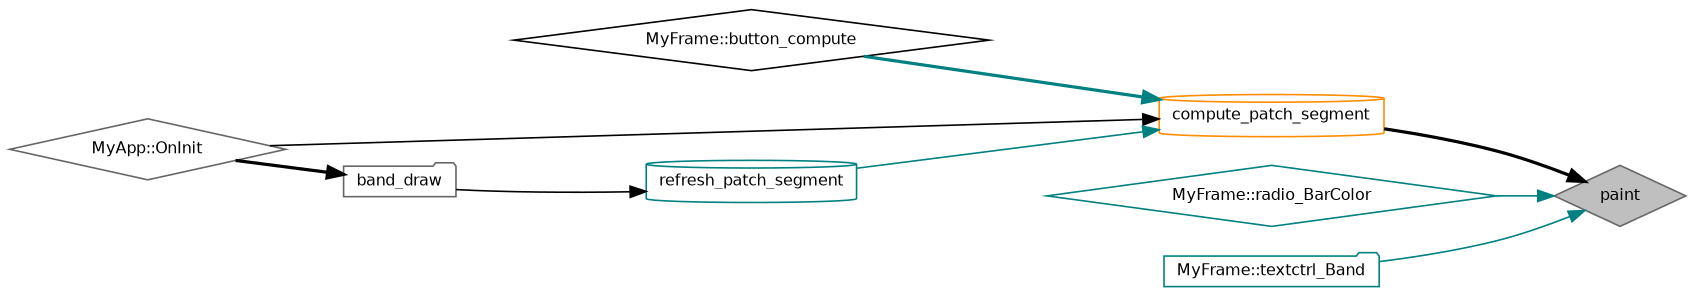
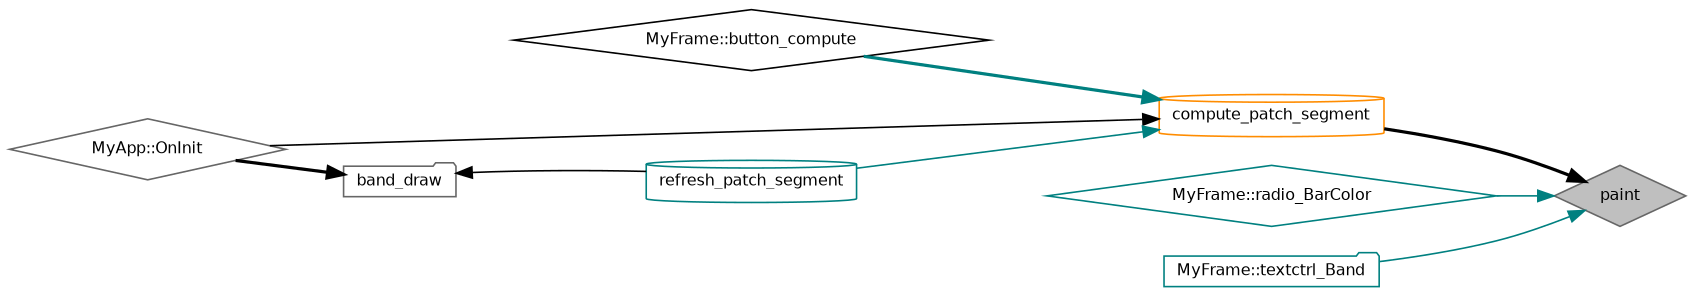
  digraph {
    rankdir=RL
    node [color=gray40 fillcolor=white fontname=Helvetica fontsize=10 shape=diamond style=filled]
    edge [color=black dir=back fontname=Helvetica fontsize=10 labelfontname=Helvetica labelfontsize=10 style=solid]
    n1 [fillcolor=grey75 fontcolor=black height=0.2 label=paint width=0.4]
    n2 [color=darkorange height=0.2 label=compute_patch_segment shape=cylinder width=0.4]
    n3 [color=teal height=0.2 label="MyFrame::radio_BarColor" width=0.4]
    n4 [color=teal height=0.2 label="MyFrame::textctrl_Band" shape=folder width=0.4]
    n5 [color=black height=0.2 label="MyFrame::button_compute" width=0.4]
    n6 [height=0.2 label="MyApp::OnInit" width=0.4]
    n7 [color=teal height=0.2 label=refresh_patch_segment shape=cylinder width=0.4]
    n8 [height=0.2 label=band_draw shape=folder width=0.4]
    n1 -> n2 [style=bold]
    n1 -> n3 [color=teal]
    n1 -> n4 [color=teal]
    n2 -> n5 [color=teal style=bold]
    n2 -> n6
    n2 -> n7 [color=teal]
-   n7 -> n8
+   n8 -> n7
    n8 -> n6 [style=bold]
  }
